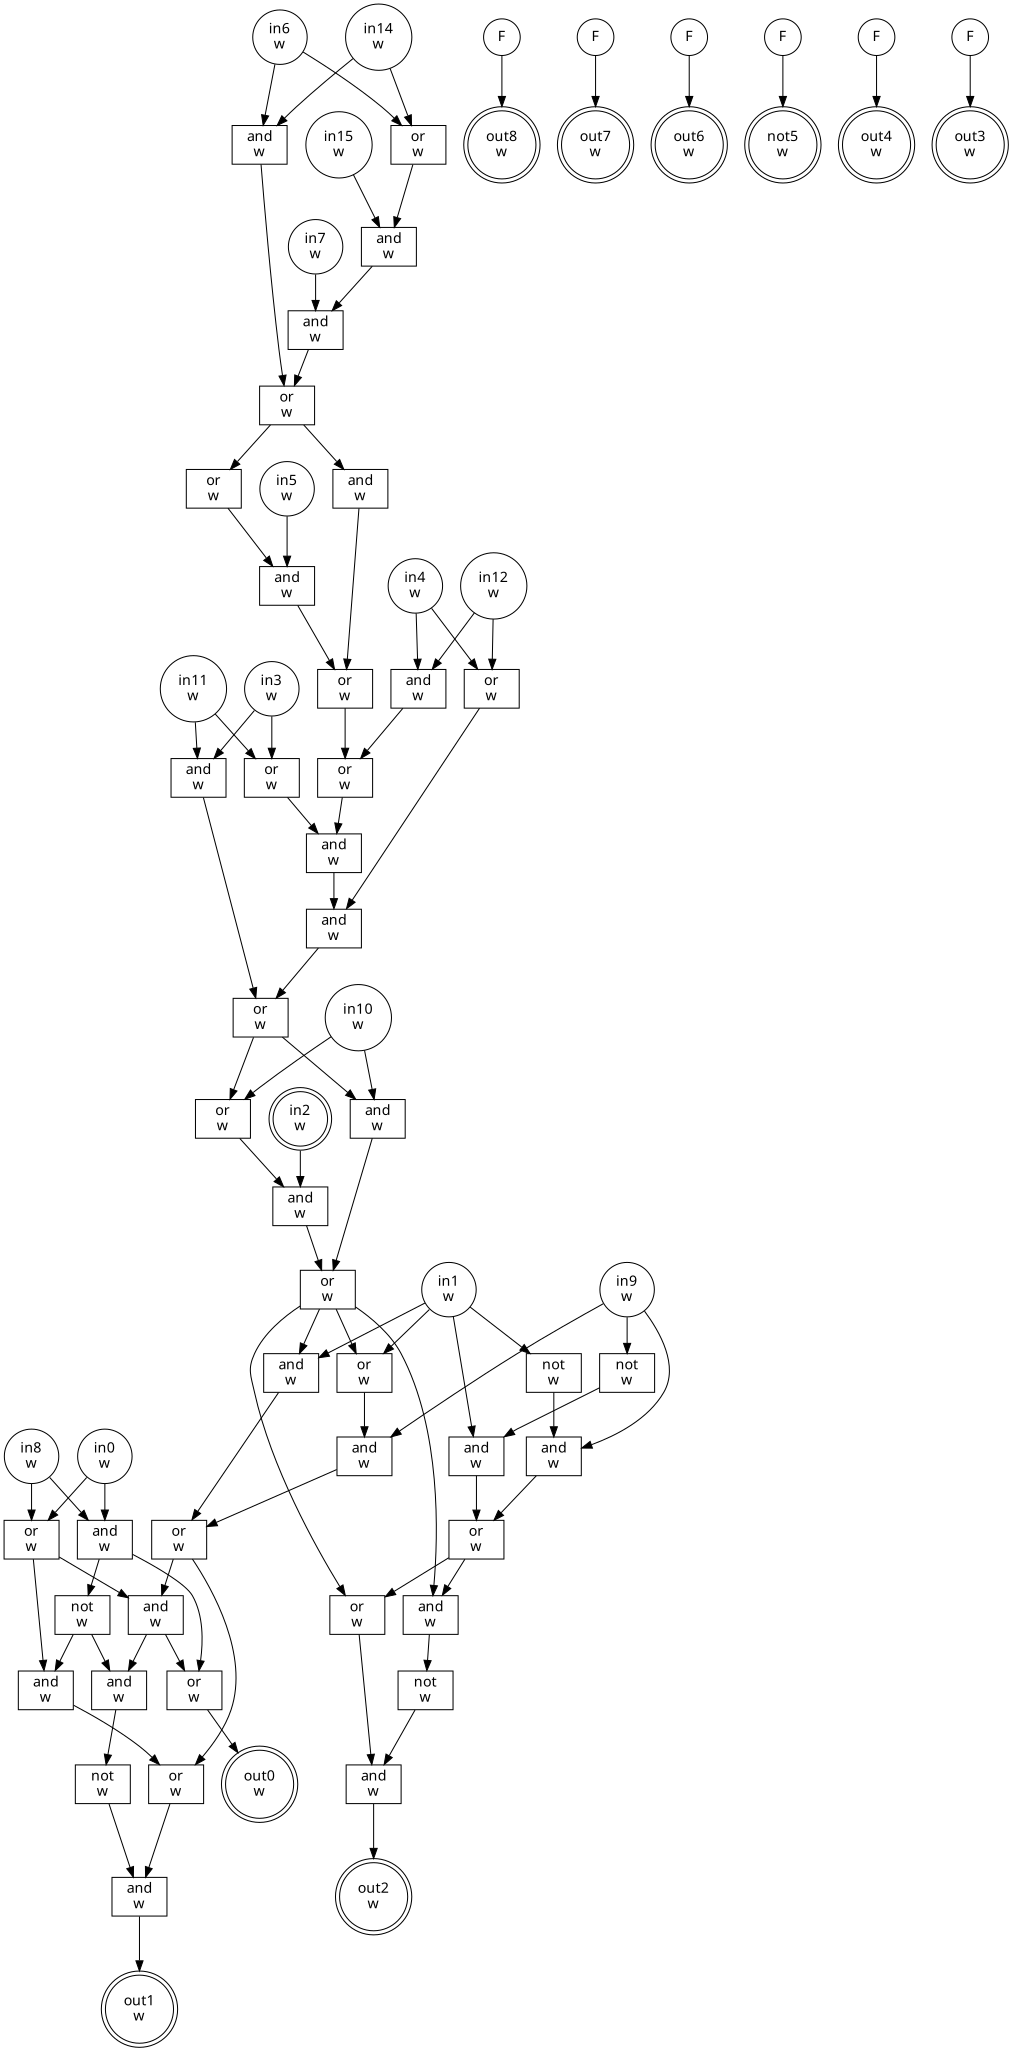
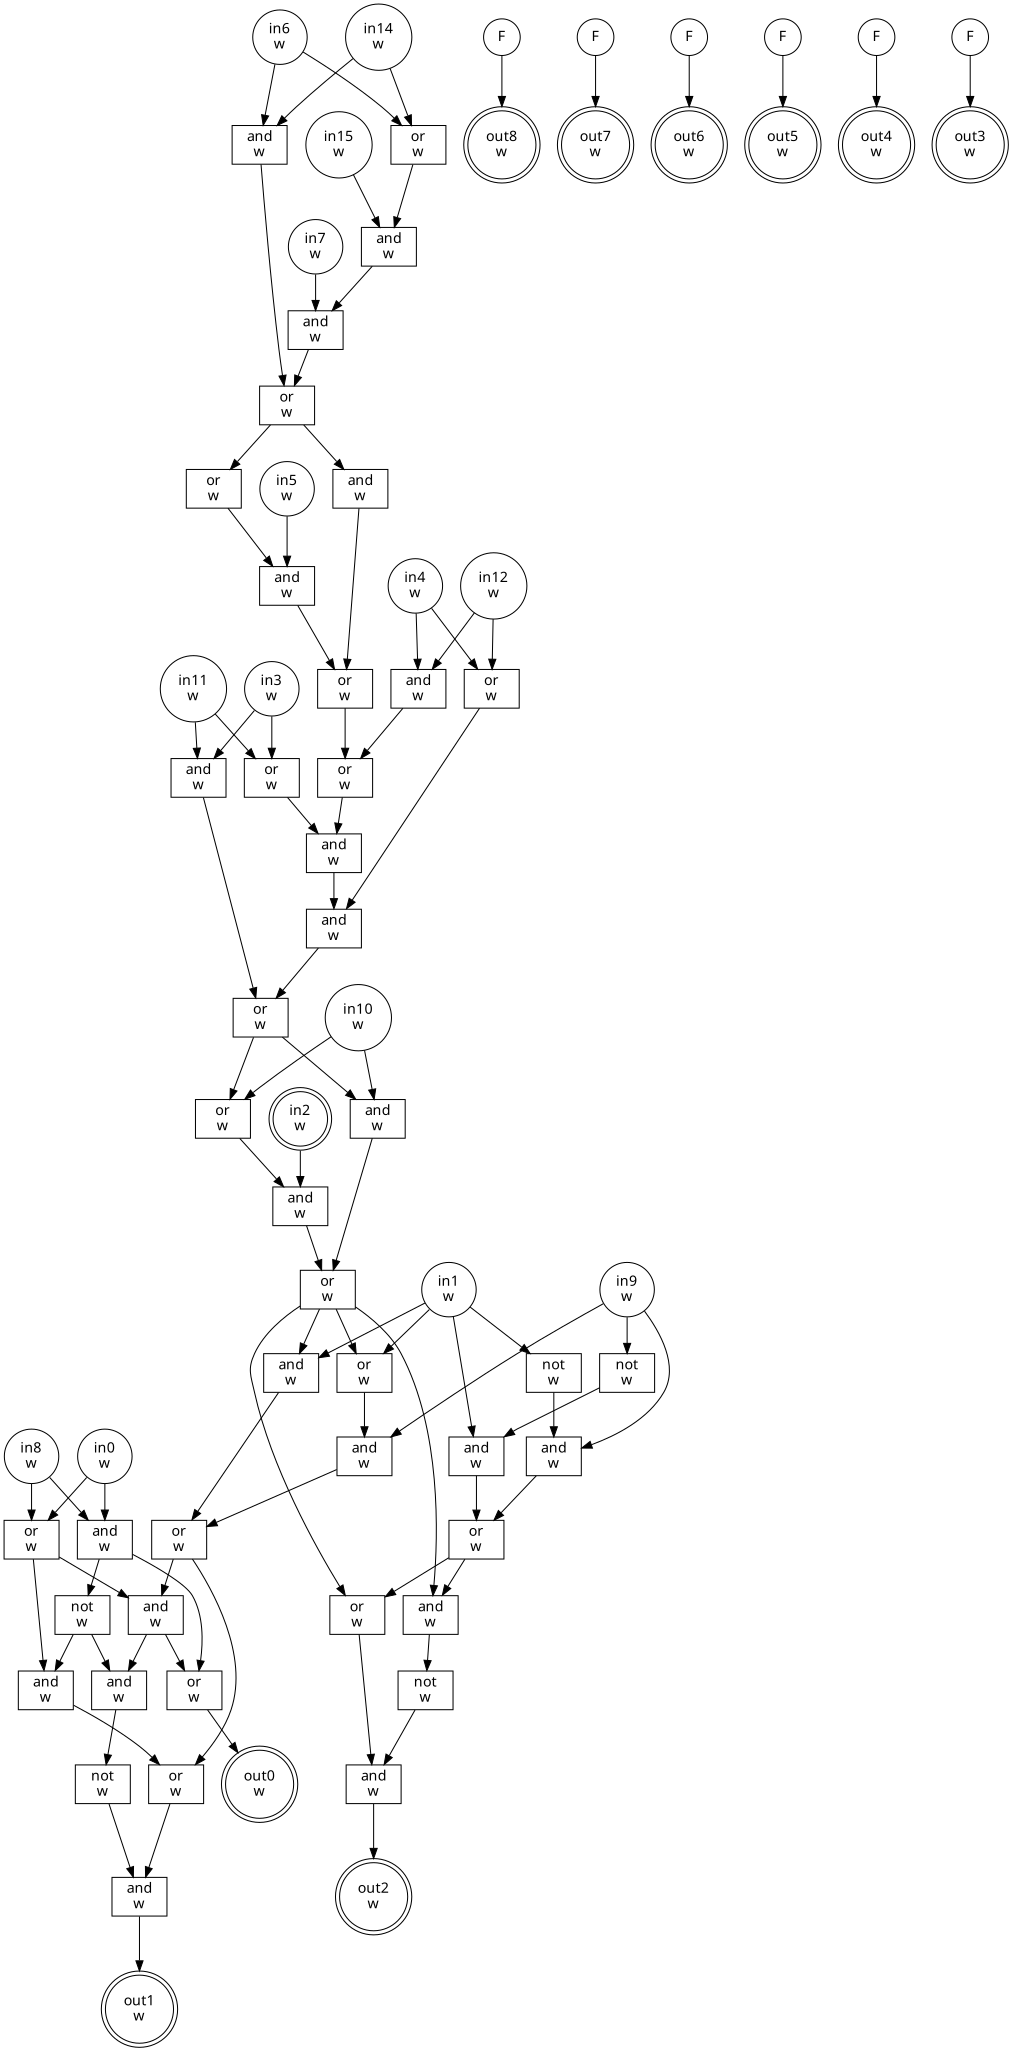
  digraph {
    node [fillcolor=white fontname=geneva shape=rect style=filled]
    edge [fontcolor=forestgreen fontname=Geneva]
    n1 [label="in0\nw" shape=circle]
    n2 [label="and\nw"]
    n3 [label="or\nw"]
    n4 [label="not\nw"]
    n5 [label="or\nw"]
    n6 [label="and\nw"]
    n7 [label="and\nw"]
    n8 [label="in1\nw" shape=circle]
    n9 [label="and\nw"]
    n10 [label="or\nw"]
    n11 [label="and\nw"]
    n12 [label="not\nw"]
    n13 [label="or\nw"]
    n14 [label="and\nw"]
    n15 [label="or\nw"]
    n16 [label="and\nw"]
    n17 [label="in2\nw" shape=doublecircle]
    n18 [label="and\nw"]
    n19 [label="or\nw"]
    n20 [label="in3\nw" shape=circle]
    n21 [label="or\nw"]
    n22 [label="and\nw"]
    n23 [label="and\nw"]
    n24 [label="or\nw"]
    n25 [label="in4\nw" shape=circle]
    n26 [label="and\nw"]
    n27 [label="or\nw"]
    n28 [label="or\nw"]
    n29 [label="and\nw"]
    n30 [label="in5\nw" shape=circle]
    n31 [label="and\nw"]
    n32 [label="or\nw"]
    n33 [label="in6\nw" shape=circle]
    n34 [label="or\nw"]
    n35 [label="and\nw"]
    n36 [label="and\nw"]
    n37 [label="or\nw"]
    n38 [label="in7\nw" shape=circle]
    n39 [label="and\nw"]
    n40 [label="in8\nw" shape=circle]
    n41 [label="in9\nw" shape=circle]
    n42 [label="not\nw"]
    n43 [label="in10\nw" shape=circle]
    n44 [label="or\nw"]
    n45 [label="and\nw"]
    n46 [label="in11\nw" shape=circle]
    n47 [label="in12\nw" shape=circle]
    n48 [label="or\nw"]
    n49 [label="and\nw"]
    n50 [label="in14\nw" shape=circle]
    n51 [label="in15\nw" shape=circle]
    n52 [label=F shape=circle]
    n53 [label="out8\nw" shape=doublecircle]
    n54 [label=F shape=circle]
    n55 [label="out7\nw" shape=doublecircle]
    n56 [label=F shape=circle]
    n57 [label="out6\nw" shape=doublecircle]
    n58 [label=F shape=circle]
-   n59 [label="not5\nw" shape=doublecircle]
+   n59 [label="out5\nw" shape=doublecircle]
    n60 [label=F shape=circle]
    n61 [label="out4\nw" shape=doublecircle]
    n62 [label=F shape=circle]
    n63 [label="out3\nw" shape=doublecircle]
    n64 [label="and\nw"]
    n65 [label="or\nw"]
    n66 [label="not\nw"]
    n67 [label="and\nw"]
    n68 [label="or\nw"]
    n69 [label="and\nw"]
    n70 [label="and\nw"]
    n71 [label="out2\nw" shape=doublecircle]
    n72 [label="out0\nw" shape=doublecircle]
    n73 [label="not\nw"]
    n74 [label="out1\nw" shape=doublecircle]
    n1 -> n2
    n1 -> n3
    n2 -> n4
    n2 -> n5
    n3 -> n6
    n3 -> n7
    n4 -> n7
    n4 -> n70
    n5 -> n72
    n6 -> n5
    n6 -> n70
    n7 -> n68
    n8 -> n9
    n8 -> n10
    n8 -> n11
    n8 -> n12
    n9 -> n13
    n10 -> n14
    n11 -> n15
    n12 -> n16
    n13 -> n64
    n13 -> n65
    n14 -> n15
    n15 -> n6
    n15 -> n68
    n16 -> n13
    n17 -> n18
    n18 -> n19
    n19 -> n10
    n19 -> n11
    n19 -> n64
    n19 -> n65
    n20 -> n21
    n20 -> n22
    n21 -> n23
    n22 -> n24
    n23 -> n29
    n24 -> n44
    n24 -> n45
    n25 -> n26
    n25 -> n27
    n26 -> n28
    n27 -> n29
    n28 -> n23
    n29 -> n24
    n30 -> n31
    n31 -> n32
    n32 -> n28
    n33 -> n34
    n33 -> n35
    n34 -> n36
    n35 -> n37
    n36 -> n39
    n37 -> n48
    n37 -> n49
    n38 -> n39
    n39 -> n37
    n40 -> n2
    n40 -> n3
    n41 -> n14
    n41 -> n16
    n41 -> n42
    n42 -> n9
    n43 -> n44
    n43 -> n45
    n44 -> n18
    n45 -> n19
    n46 -> n21
    n46 -> n22
    n47 -> n26
    n47 -> n27
    n48 -> n31
    n49 -> n32
    n50 -> n34
    n50 -> n35
    n51 -> n36
    n52 -> n53
    n54 -> n55
    n56 -> n57
    n58 -> n59
    n60 -> n61
    n62 -> n63
    n64 -> n66
    n65 -> n67
    n66 -> n67
    n67 -> n71
    n68 -> n69
    n69 -> n74
    n70 -> n73
    n73 -> n69
  }
